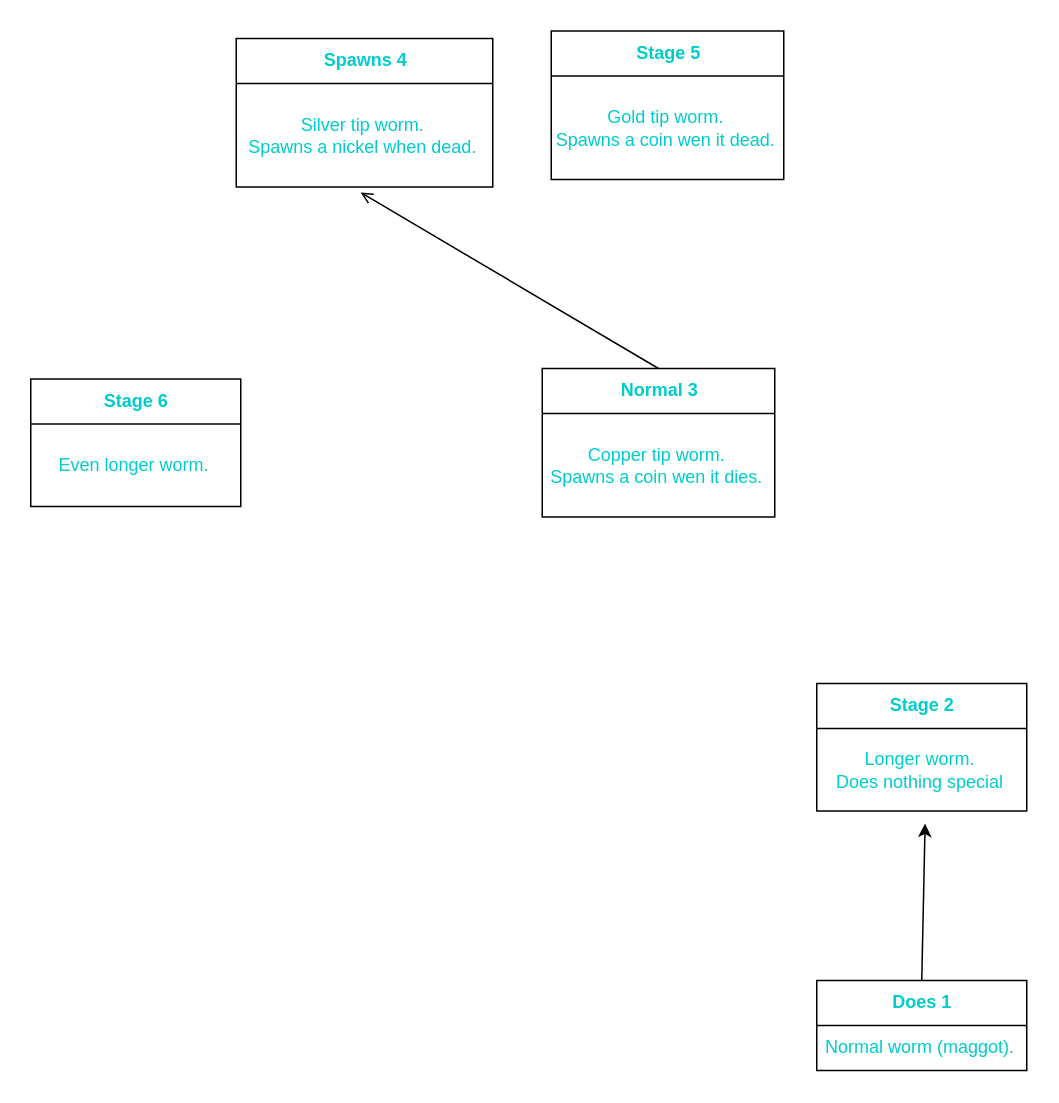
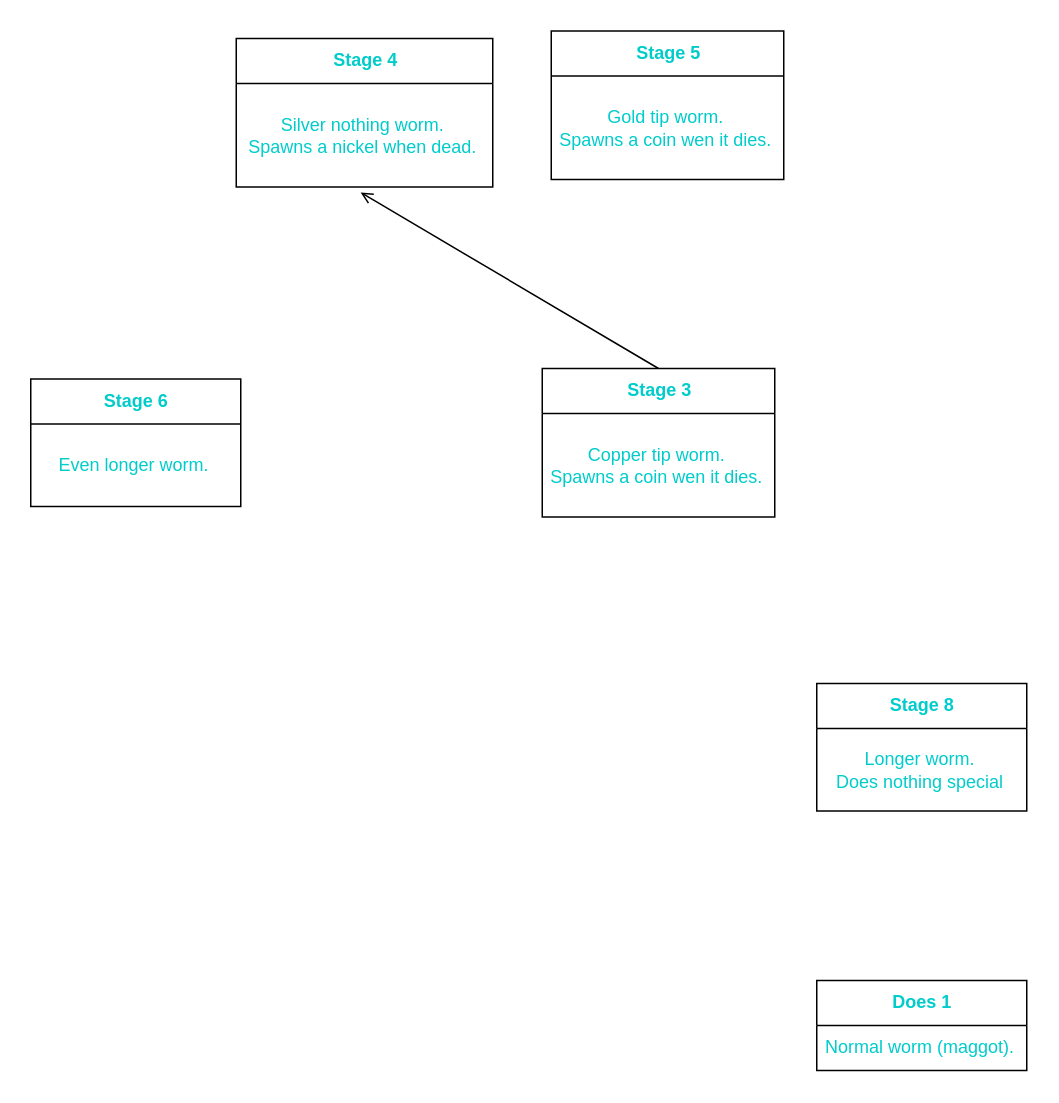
  <mxCell id="0" />
  <mxCell id="1" parent="0" />
- <mxCell id="2" style="edgeStyle=none;html=1;exitX=0.5;exitY=0;exitDx=0;exitDy=0;fontColor=#00CCCC;entryX=0.516;entryY=1.153;entryDx=0;entryDy=0;entryPerimeter=0;" edge="1" parent="1" source="3" target="6"><mxGeometry relative="1" as="geometry"><mxPoint x="655" y="583" as="targetPoint" /></mxGeometry></mxCell>
  <mxCell id="3" value="&lt;b&gt;Does 1&lt;/b&gt;" style="swimlane;fontStyle=0;childLayout=stackLayout;horizontal=1;startSize=30;horizontalStack=0;resizeParent=1;resizeParentMax=0;resizeLast=0;collapsible=1;marginBottom=0;fontColor=#00CCCC;html=1;" vertex="1" parent="1"><mxGeometry x="544" y="653" width="140" height="60" as="geometry"><mxRectangle x="592" y="223" width="70" height="30" as="alternateBounds" /></mxGeometry></mxCell>
  <mxCell id="4" value="Normal worm (maggot)." style="text;strokeColor=none;fillColor=none;align=center;verticalAlign=middle;spacingLeft=4;spacingRight=4;overflow=width;points=[[0,0.5],[1,0.5]];portConstraint=eastwest;rotatable=0;fontColor=#00CCCC;html=1;labelPadding=30;" vertex="1" parent="3"><mxGeometry y="30" width="140" height="30" as="geometry" /></mxCell>
- <mxCell id="5" value="&lt;b&gt;Stage 2&lt;/b&gt;" style="swimlane;fontStyle=0;childLayout=stackLayout;horizontal=1;startSize=30;horizontalStack=0;resizeParent=1;resizeParentMax=0;resizeLast=0;collapsible=1;marginBottom=0;fontColor=#00CCCC;html=1;" vertex="1" parent="1"><mxGeometry x="544" y="455" width="140" height="85" as="geometry"><mxRectangle x="592" y="223" width="70" height="30" as="alternateBounds" /></mxGeometry></mxCell>
+ <mxCell id="5" value="&lt;b&gt;Stage 8&lt;/b&gt;" style="swimlane;fontStyle=0;childLayout=stackLayout;horizontal=1;startSize=30;horizontalStack=0;resizeParent=1;resizeParentMax=0;resizeLast=0;collapsible=1;marginBottom=0;fontColor=#00CCCC;html=1;" vertex="1" parent="1"><mxGeometry x="544" y="455" width="140" height="85" as="geometry"><mxRectangle x="592" y="223" width="70" height="30" as="alternateBounds" /></mxGeometry></mxCell>
  <mxCell id="6" value="Longer worm.&lt;br&gt;Does nothing special&lt;br&gt;" style="text;strokeColor=none;fillColor=none;align=center;verticalAlign=middle;spacingLeft=4;spacingRight=4;overflow=width;points=[[0,0.5],[1,0.5]];portConstraint=eastwest;rotatable=0;fontColor=#00CCCC;html=1;labelPadding=30;" vertex="1" parent="5"><mxGeometry y="30" width="140" height="55" as="geometry" /></mxCell>
  <mxCell id="7" style="edgeStyle=none;html=1;exitX=0.5;exitY=0;exitDx=0;exitDy=0;entryX=0.485;entryY=1.053;entryDx=0;entryDy=0;entryPerimeter=0;fontColor=#00CCCC;endArrow=open;" edge="1" parent="1" source="8" target="11"><mxGeometry relative="1" as="geometry" /></mxCell>
- <mxCell id="8" value="&lt;b&gt;Normal 3&lt;/b&gt;" style="swimlane;fontStyle=0;childLayout=stackLayout;horizontal=1;startSize=30;horizontalStack=0;resizeParent=1;resizeParentMax=0;resizeLast=0;collapsible=1;marginBottom=0;fontColor=#00CCCC;html=1;" vertex="1" parent="1"><mxGeometry x="361" y="245" width="155" height="99" as="geometry"><mxRectangle x="592" y="223" width="70" height="30" as="alternateBounds" /></mxGeometry></mxCell>
+ <mxCell id="8" value="&lt;b&gt;Stage 3&lt;/b&gt;" style="swimlane;fontStyle=0;childLayout=stackLayout;horizontal=1;startSize=30;horizontalStack=0;resizeParent=1;resizeParentMax=0;resizeLast=0;collapsible=1;marginBottom=0;fontColor=#00CCCC;html=1;" vertex="1" parent="1"><mxGeometry x="361" y="245" width="155" height="99" as="geometry"><mxRectangle x="592" y="223" width="70" height="30" as="alternateBounds" /></mxGeometry></mxCell>
  <mxCell id="9" value="Copper tip worm.&lt;br&gt;Spawns a coin wen it dies." style="text;strokeColor=none;fillColor=none;align=center;verticalAlign=middle;spacingLeft=4;spacingRight=4;overflow=width;points=[[0,0.5],[1,0.5]];portConstraint=eastwest;rotatable=0;fontColor=#00CCCC;html=1;labelPadding=30;" vertex="1" parent="8"><mxGeometry y="30" width="155" height="69" as="geometry" /></mxCell>
- <mxCell id="10" value="&lt;b&gt;Spawns 4&lt;/b&gt;" style="swimlane;fontStyle=0;childLayout=stackLayout;horizontal=1;startSize=30;horizontalStack=0;resizeParent=1;resizeParentMax=0;resizeLast=0;collapsible=1;marginBottom=0;fontColor=#00CCCC;html=1;" vertex="1" parent="1"><mxGeometry x="157" y="25" width="171" height="99" as="geometry"><mxRectangle x="592" y="223" width="70" height="30" as="alternateBounds" /></mxGeometry></mxCell>
- <mxCell id="11" value="Silver tip worm.&lt;br&gt;Spawns a nickel when dead." style="text;strokeColor=none;fillColor=none;align=center;verticalAlign=middle;spacingLeft=4;spacingRight=4;overflow=width;points=[[0,0.5],[1,0.5]];portConstraint=eastwest;rotatable=0;fontColor=#00CCCC;html=1;labelPadding=30;" vertex="1" parent="10"><mxGeometry y="30" width="171" height="69" as="geometry" /></mxCell>
+ <mxCell id="10" value="&lt;b&gt;Stage 4&lt;/b&gt;" style="swimlane;fontStyle=0;childLayout=stackLayout;horizontal=1;startSize=30;horizontalStack=0;resizeParent=1;resizeParentMax=0;resizeLast=0;collapsible=1;marginBottom=0;fontColor=#00CCCC;html=1;" vertex="1" parent="1"><mxGeometry x="157" y="25" width="171" height="99" as="geometry"><mxRectangle x="592" y="223" width="70" height="30" as="alternateBounds" /></mxGeometry></mxCell>
+ <mxCell id="11" value="Silver nothing worm.&lt;br&gt;Spawns a nickel when dead." style="text;strokeColor=none;fillColor=none;align=center;verticalAlign=middle;spacingLeft=4;spacingRight=4;overflow=width;points=[[0,0.5],[1,0.5]];portConstraint=eastwest;rotatable=0;fontColor=#00CCCC;html=1;labelPadding=30;" vertex="1" parent="10"><mxGeometry y="30" width="171" height="69" as="geometry" /></mxCell>
  <mxCell id="12" value="&lt;b&gt;Stage 5&lt;/b&gt;" style="swimlane;fontStyle=0;childLayout=stackLayout;horizontal=1;startSize=30;horizontalStack=0;resizeParent=1;resizeParentMax=0;resizeLast=0;collapsible=1;marginBottom=0;fontColor=#00CCCC;html=1;" vertex="1" parent="1"><mxGeometry x="367" y="20" width="155" height="99" as="geometry"><mxRectangle x="592" y="223" width="70" height="30" as="alternateBounds" /></mxGeometry></mxCell>
- <mxCell id="13" value="Gold tip worm.&lt;br&gt;Spawns a coin wen it dead." style="text;strokeColor=none;fillColor=none;align=center;verticalAlign=middle;spacingLeft=4;spacingRight=4;overflow=width;points=[[0,0.5],[1,0.5]];portConstraint=eastwest;rotatable=0;fontColor=#00CCCC;html=1;labelPadding=30;" vertex="1" parent="12"><mxGeometry y="30" width="155" height="69" as="geometry" /></mxCell>
+ <mxCell id="13" value="Gold tip worm.&lt;br&gt;Spawns a coin wen it dies." style="text;strokeColor=none;fillColor=none;align=center;verticalAlign=middle;spacingLeft=4;spacingRight=4;overflow=width;points=[[0,0.5],[1,0.5]];portConstraint=eastwest;rotatable=0;fontColor=#00CCCC;html=1;labelPadding=30;" vertex="1" parent="12"><mxGeometry y="30" width="155" height="69" as="geometry" /></mxCell>
  <mxCell id="14" value="&lt;b&gt;Stage 6&lt;/b&gt;" style="swimlane;fontStyle=0;childLayout=stackLayout;horizontal=1;startSize=30;horizontalStack=0;resizeParent=1;resizeParentMax=0;resizeLast=0;collapsible=1;marginBottom=0;fontColor=#00CCCC;html=1;" vertex="1" parent="1"><mxGeometry x="20" y="252" width="140" height="85" as="geometry"><mxRectangle x="592" y="223" width="70" height="30" as="alternateBounds" /></mxGeometry></mxCell>
  <mxCell id="15" value="Even longer worm." style="text;strokeColor=none;fillColor=none;align=center;verticalAlign=middle;spacingLeft=4;spacingRight=4;overflow=width;points=[[0,0.5],[1,0.5]];portConstraint=eastwest;rotatable=0;fontColor=#00CCCC;html=1;labelPadding=30;" vertex="1" parent="14"><mxGeometry y="30" width="140" height="55" as="geometry" /></mxCell>
